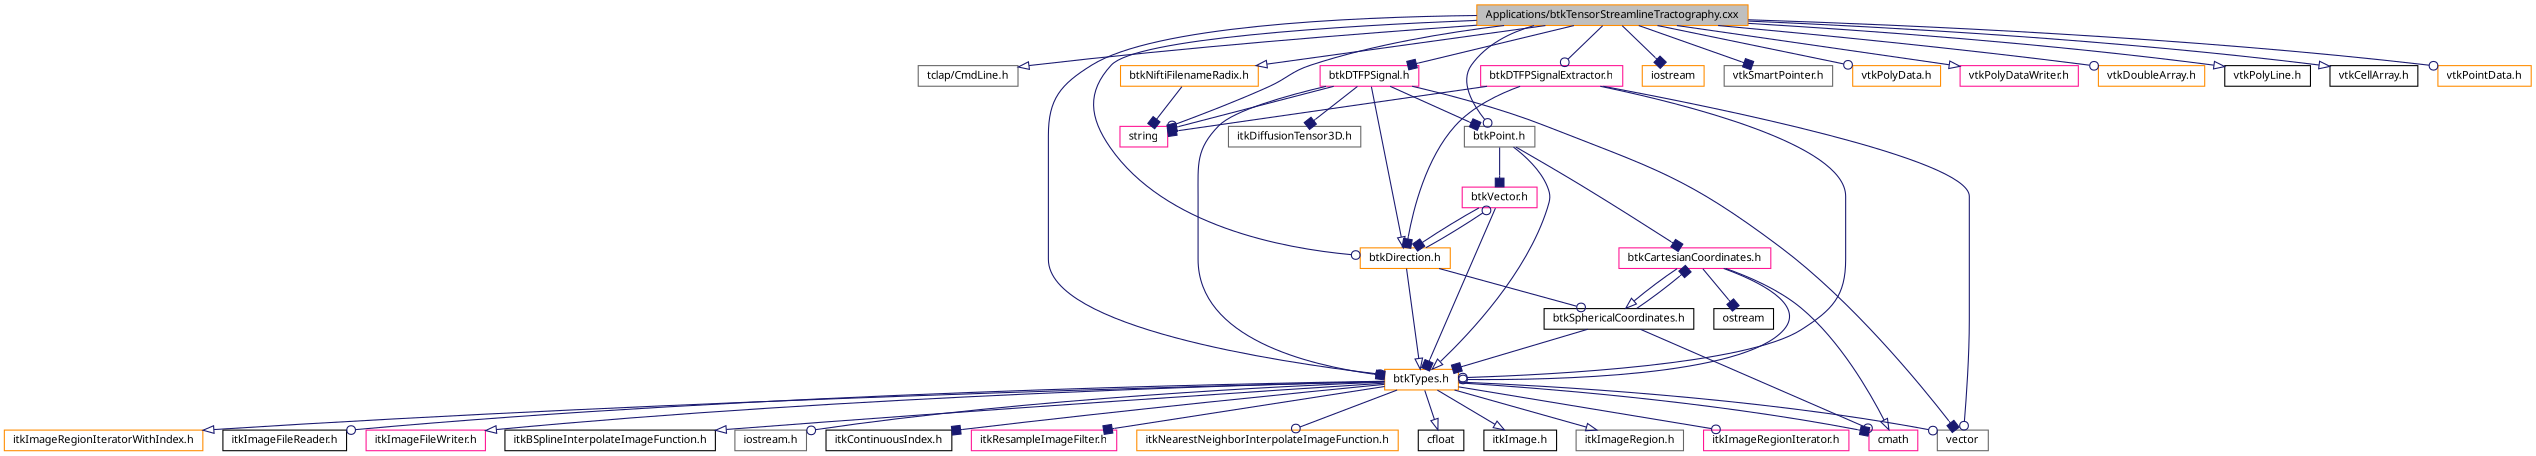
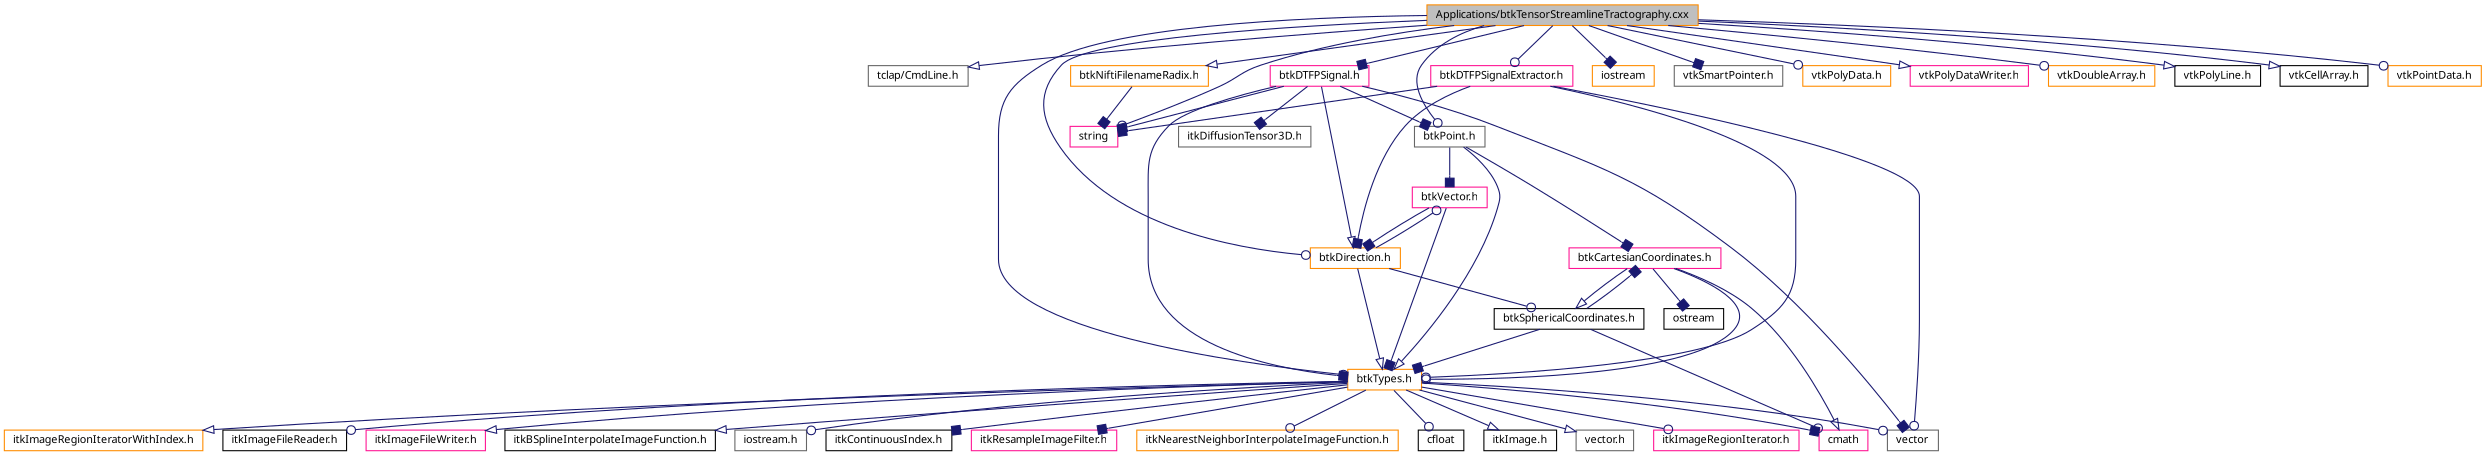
  digraph {
    node [color=darkorange fillcolor=white fontname="FreeSans.ttf" fontsize=10 shape=record style=filled]
    edge [arrowhead=box color=midnightblue fontname="FreeSans.ttf" fontsize=10 labelfontname="FreeSans.ttf" labelfontsize=10 style=solid]
    n1 [fillcolor=grey75 fontcolor=black height=0.2 label="Applications/btkTensorStreamlineTractography.cxx" width=0.4]
    n2 [color=gray40 height=0.2 label="tclap/CmdLine.h" width=0.4]
    n3 [color=deeppink height=0.2 label=string width=0.4]
    n4 [height=0.2 label=iostream width=0.4]
    n5 [color=gray40 height=0.2 label="vtkSmartPointer.h" width=0.4]
    n6 [height=0.2 label="vtkPolyData.h" width=0.4]
    n7 [color=deeppink height=0.2 label="vtkPolyDataWriter.h" width=0.4]
    n8 [height=0.2 label="vtkDoubleArray.h" width=0.4]
    n9 [color=black height=0.2 label="vtkPolyLine.h" width=0.4]
    n10 [color=black height=0.2 label="vtkCellArray.h" width=0.4]
    n11 [height=0.2 label="vtkPointData.h" width=0.4]
    n12 [height=0.2 label="btkTypes.h" width=0.4]
    n13 [color=gray40 height=0.2 label="btkPoint.h" width=0.4]
    n14 [height=0.2 label="btkDirection.h" width=0.4]
    n15 [color=deeppink height=0.2 label="btkDTFPSignal.h" width=0.4]
    n16 [color=deeppink height=0.2 label="btkDTFPSignalExtractor.h" width=0.4]
    n17 [height=0.2 label="btkNiftiFilenameRadix.h" width=0.4]
    n18 [color=black height=0.2 label="itkImage.h" width=0.4]
-   n19 [color=gray40 height=0.2 label="itkImageRegion.h" width=0.4]
+   n19 [color=gray40 height=0.2 label="vector.h" width=0.4]
    n20 [color=deeppink height=0.2 label="itkImageRegionIterator.h" width=0.4]
    n21 [height=0.2 label="itkImageRegionIteratorWithIndex.h" width=0.4]
    n22 [color=black height=0.2 label="itkImageFileReader.h" width=0.4]
    n23 [color=deeppink height=0.2 label="itkImageFileWriter.h" width=0.4]
    n24 [color=black height=0.2 label="itkBSplineInterpolateImageFunction.h" width=0.4]
    n25 [color=gray40 height=0.2 label="iostream.h" width=0.4]
    n26 [color=black height=0.2 label="itkContinuousIndex.h" width=0.4]
    n27 [color=deeppink height=0.2 label="itkResampleImageFilter.h" width=0.4]
    n28 [height=0.2 label="itkNearestNeighborInterpolateImageFunction.h" width=0.4]
    n29 [color=black height=0.2 label=cfloat width=0.4]
    n30 [color=deeppink height=0.2 label=cmath width=0.4]
    n31 [color=gray40 height=0.2 label=vector width=0.4]
    n32 [color=deeppink height=0.2 label="btkCartesianCoordinates.h" width=0.4]
    n33 [color=deeppink height=0.2 label="btkVector.h" width=0.4]
    n34 [color=black height=0.2 label="btkSphericalCoordinates.h" width=0.4]
    n35 [color=gray40 height=0.2 label="itkDiffusionTensor3D.h" width=0.4]
    n36 [color=black height=0.2 label=ostream width=0.4]
    n1 -> n2 [arrowhead=onormal]
    n1 -> n3 [arrowhead=odot]
    n1 -> n4
    n1 -> n5
    n1 -> n6 [arrowhead=odot]
    n1 -> n7 [arrowhead=onormal]
    n1 -> n8 [arrowhead=odot]
    n1 -> n9 [arrowhead=onormal]
    n1 -> n10 [arrowhead=onormal]
    n1 -> n11 [arrowhead=odot]
    n1 -> n12 [arrowhead=odot]
    n1 -> n13 [arrowhead=odot]
    n1 -> n14 [arrowhead=odot]
    n1 -> n15
    n1 -> n16 [arrowhead=odot]
    n1 -> n17 [arrowhead=onormal]
    n12 -> n18 [arrowhead=onormal]
    n12 -> n19 [arrowhead=onormal]
    n12 -> n20 [arrowhead=odot]
    n12 -> n21 [arrowhead=onormal]
    n12 -> n22 [arrowhead=odot]
    n12 -> n23 [arrowhead=onormal]
    n12 -> n24 [arrowhead=onormal]
    n12 -> n25 [arrowhead=odot]
    n12 -> n26
    n12 -> n27
    n12 -> n28 [arrowhead=odot]
-   n12 -> n29 [arrowhead=onormal]
+   n12 -> n29 [arrowhead=odot]
    n12 -> n30
    n12 -> n31 [arrowhead=odot]
    n13 -> n12 [arrowhead=onormal]
    n13 -> n32
    n13 -> n33
    n14 -> n12 [arrowhead=onormal]
    n14 -> n33 [arrowhead=odot]
    n14 -> n34 [arrowhead=odot]
    n15 -> n3
    n15 -> n12
    n15 -> n13
    n15 -> n14 [arrowhead=onormal]
    n15 -> n31
    n15 -> n35
    n16 -> n3
    n16 -> n12 [arrowhead=odot]
    n16 -> n14
    n16 -> n31 [arrowhead=odot]
    n17 -> n3
    n32 -> n12 [arrowhead=odot]
    n32 -> n30 [arrowhead=onormal]
    n32 -> n34 [arrowhead=onormal]
    n32 -> n36
    n33 -> n12
    n33 -> n14
    n34 -> n12
    n34 -> n30 [arrowhead=odot]
    n34 -> n32
  }
